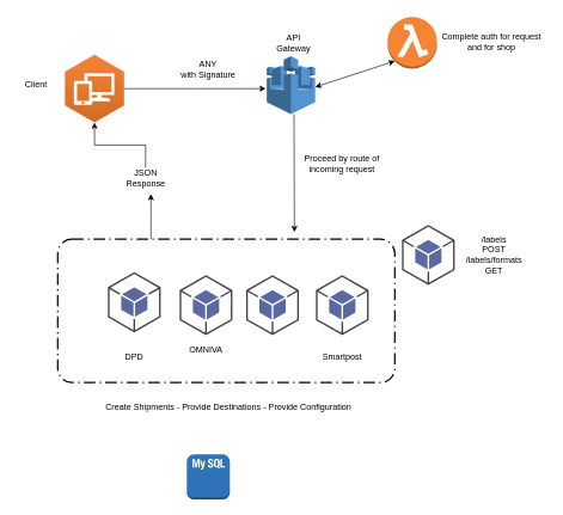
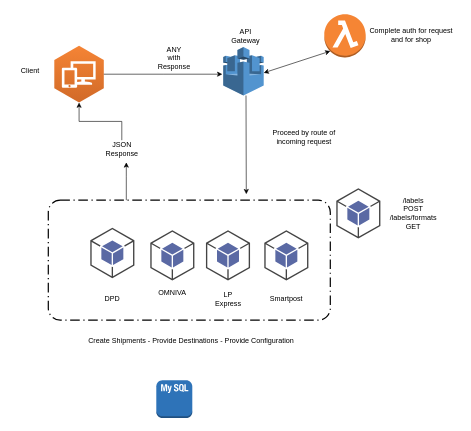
  <mxCell id="0" />
  <mxCell id="1" parent="0" />
  <mxCell id="2" style="edgeStyle=orthogonalEdgeStyle;rounded=0;orthogonalLoop=1;jettySize=auto;html=1;exitX=0.5;exitY=1;exitDx=0;exitDy=0;" parent="1" edge="1"><mxGeometry relative="1" as="geometry"><mxPoint x="170" y="263" as="sourcePoint" /><mxPoint x="170" y="263" as="targetPoint" /></mxGeometry></mxCell>
  <mxCell id="3" value="" style="outlineConnect=0;dashed=0;verticalLabelPosition=bottom;verticalAlign=top;align=center;html=1;shape=mxgraph.aws3.workspaces;fillColor=#D16A28;gradientColor=#F58435;gradientDirection=north;" parent="1" vertex="1"><mxGeometry x="90" y="75.75" width="82.5" height="94.5" as="geometry" /></mxCell>
  <mxCell id="4" style="edgeStyle=orthogonalEdgeStyle;rounded=0;orthogonalLoop=1;jettySize=auto;html=1;exitX=1;exitY=0.5;exitDx=0;exitDy=0;exitPerimeter=0;" parent="1" source="3" edge="1"><mxGeometry relative="1" as="geometry"><mxPoint x="370" y="123" as="targetPoint" /></mxGeometry></mxCell>
  <mxCell id="5" value="Client" style="text;html=1;strokeColor=none;fillColor=none;align=center;verticalAlign=middle;whiteSpace=wrap;rounded=0;" parent="1" vertex="1"><mxGeometry x="20" y="103" width="60" height="30" as="geometry" /></mxCell>
  <mxCell id="6" value="" style="outlineConnect=0;dashed=0;verticalLabelPosition=bottom;verticalAlign=top;align=center;html=1;shape=mxgraph.aws3.lambda_function;fillColor=#F58534;gradientColor=none;" parent="1" vertex="1"><mxGeometry x="540" y="23" width="69" height="72" as="geometry" /></mxCell>
  <mxCell id="7" value="" style="outlineConnect=0;dashed=0;verticalLabelPosition=bottom;verticalAlign=top;align=center;html=1;shape=mxgraph.aws3.android;fillColor=#5A69A4;gradientColor=none;" parent="1" vertex="1"><mxGeometry x="150" y="379" width="73.5" height="84" as="geometry" /></mxCell>
  <mxCell id="8" value="" style="outlineConnect=0;dashed=0;verticalLabelPosition=bottom;verticalAlign=top;align=center;html=1;shape=mxgraph.aws3.android;fillColor=#5A69A4;gradientColor=none;" parent="1" vertex="1"><mxGeometry x="250" y="383" width="73.5" height="84" as="geometry" /></mxCell>
  <mxCell id="9" value="" style="outlineConnect=0;dashed=0;verticalLabelPosition=bottom;verticalAlign=top;align=center;html=1;shape=mxgraph.aws3.android;fillColor=#5A69A4;gradientColor=none;" parent="1" vertex="1"><mxGeometry x="342.75" y="383" width="73.5" height="84" as="geometry" /></mxCell>
  <mxCell id="10" style="edgeStyle=orthogonalEdgeStyle;rounded=0;orthogonalLoop=1;jettySize=auto;html=1;exitX=0.5;exitY=0;exitDx=0;exitDy=0;" parent="1" source="11" target="3" edge="1"><mxGeometry relative="1" as="geometry" /></mxCell>
  <mxCell id="11" value="JSON Response" style="text;html=1;strokeColor=none;fillColor=none;align=center;verticalAlign=middle;whiteSpace=wrap;rounded=0;" parent="1" vertex="1"><mxGeometry x="172.5" y="233" width="60" height="30" as="geometry" /></mxCell>
- <mxCell id="12" value="ANY&lt;br&gt;with Signature" style="text;html=1;strokeColor=none;fillColor=none;align=center;verticalAlign=middle;whiteSpace=wrap;rounded=0;" parent="1" vertex="1"><mxGeometry x="250" y="75.75" width="80" height="40" as="geometry" /></mxCell>
+ <mxCell id="12" value="ANY&lt;br&gt;with Response" style="text;html=1;strokeColor=none;fillColor=none;align=center;verticalAlign=middle;whiteSpace=wrap;rounded=0;" parent="1" vertex="1"><mxGeometry x="250" y="75.75" width="80" height="40" as="geometry" /></mxCell>
  <mxCell id="13" value="" style="outlineConnect=0;dashed=0;verticalLabelPosition=bottom;verticalAlign=top;align=center;html=1;shape=mxgraph.aws3.android;fillColor=#5A69A4;gradientColor=none;" parent="1" vertex="1"><mxGeometry x="440" y="383" width="73.5" height="84" as="geometry" /></mxCell>
  <mxCell id="14" value="DPD" style="text;html=1;strokeColor=none;fillColor=none;align=center;verticalAlign=middle;whiteSpace=wrap;rounded=0;" parent="1" vertex="1"><mxGeometry x="156.75" y="483" width="60" height="30" as="geometry" /></mxCell>
  <mxCell id="15" value="OMNIVA" style="text;html=1;strokeColor=none;fillColor=none;align=center;verticalAlign=middle;whiteSpace=wrap;rounded=0;" parent="1" vertex="1"><mxGeometry x="256.75" y="473" width="60" height="30" as="geometry" /></mxCell>
+ <mxCell id="16" value="LP Express" style="text;html=1;strokeColor=none;fillColor=none;align=center;verticalAlign=middle;whiteSpace=wrap;rounded=0;" parent="1" vertex="1"><mxGeometry x="349.5" y="483" width="60" height="30" as="geometry" /></mxCell>
  <mxCell id="17" value="Smartpost" style="text;html=1;strokeColor=none;fillColor=none;align=center;verticalAlign=middle;whiteSpace=wrap;rounded=0;" parent="1" vertex="1"><mxGeometry x="446.75" y="483" width="60" height="30" as="geometry" /></mxCell>
  <mxCell id="18" value="" style="outlineConnect=0;dashed=0;verticalLabelPosition=bottom;verticalAlign=top;align=center;html=1;shape=mxgraph.aws3.mysql_db_instance_2;fillColor=#2E73B8;gradientColor=none;" parent="1" vertex="1"><mxGeometry x="260" y="633" width="60" height="63" as="geometry" /></mxCell>
  <mxCell id="19" value="" style="outlineConnect=0;dashed=0;verticalLabelPosition=bottom;verticalAlign=top;align=center;html=1;shape=mxgraph.aws3.aws_iot;fillColor=#5294CF;gradientColor=none;direction=east;" vertex="1" parent="1"><mxGeometry x="371.5" y="77.5" width="67.5" height="81" as="geometry" /></mxCell>
  <mxCell id="20" value="API Gateway" style="text;html=1;strokeColor=none;fillColor=none;align=center;verticalAlign=middle;whiteSpace=wrap;rounded=0;" vertex="1" parent="1"><mxGeometry x="379" y="44" width="60" height="30" as="geometry" /></mxCell>
  <mxCell id="21" value="" style="endArrow=classic;startArrow=classic;html=1;rounded=0;entryX=0.145;entryY=0.855;entryDx=0;entryDy=0;entryPerimeter=0;" edge="1" parent="1" target="6"><mxGeometry width="50" height="50" relative="1" as="geometry"><mxPoint x="439" y="120.75" as="sourcePoint" /><mxPoint x="489" y="70.75" as="targetPoint" /></mxGeometry></mxCell>
  <mxCell id="22" value="Complete auth for request and for shop" style="text;html=1;strokeColor=none;fillColor=none;align=center;verticalAlign=middle;whiteSpace=wrap;rounded=0;" vertex="1" parent="1"><mxGeometry x="607" y="20" width="156" height="75" as="geometry" /></mxCell>
- <mxCell id="23" value="Proceed by route of incoming request" style="text;html=1;strokeColor=none;fillColor=none;align=center;verticalAlign=middle;whiteSpace=wrap;rounded=0;" vertex="1" parent="1"><mxGeometry x="419.25" y="213" width="115" height="30" as="geometry" /></mxCell>
+ <mxCell id="23" value="Proceed by route of incoming request" style="text;html=1;strokeColor=none;fillColor=none;align=center;verticalAlign=middle;whiteSpace=wrap;rounded=0;" vertex="1" parent="1"><mxGeometry x="449.25" y="213" width="115" height="30" as="geometry" /></mxCell>
  <mxCell id="24" value="" style="outlineConnect=0;dashed=0;verticalLabelPosition=bottom;verticalAlign=top;align=center;html=1;shape=mxgraph.aws3.android;fillColor=#5A69A4;gradientColor=none;" vertex="1" parent="1"><mxGeometry x="560" y="313" width="73.5" height="84" as="geometry" /></mxCell>
  <mxCell id="25" value="/labels&lt;br&gt;POST&lt;br&gt;/labels/formats&lt;br&gt;GET" style="text;html=1;strokeColor=none;fillColor=none;align=center;verticalAlign=middle;whiteSpace=wrap;rounded=0;" vertex="1" parent="1"><mxGeometry x="637" y="306.5" width="103" height="97" as="geometry" /></mxCell>
  <mxCell id="26" value="" style="rounded=1;arcSize=10;dashed=1;fillColor=none;gradientColor=none;dashPattern=8 3 1 3;strokeWidth=2;" vertex="1" parent="1"><mxGeometry x="80" y="333" width="470" height="200" as="geometry" /></mxCell>
  <mxCell id="27" value="Create Shipments - Provide Destinations - Provide Configuration&amp;nbsp;" style="text;html=1;strokeColor=none;fillColor=none;align=center;verticalAlign=middle;whiteSpace=wrap;rounded=0;" vertex="1" parent="1"><mxGeometry x="90" y="543" width="460" height="50" as="geometry" /></mxCell>
  <mxCell id="28" value="" style="endArrow=classic;html=1;rounded=0;" edge="1" parent="1"><mxGeometry width="50" height="50" relative="1" as="geometry"><mxPoint x="409.5" y="158.5" as="sourcePoint" /><mxPoint x="410" y="323" as="targetPoint" /></mxGeometry></mxCell>
  <mxCell id="29" value="" style="endArrow=classic;html=1;rounded=0;entryX=0.625;entryY=1.233;entryDx=0;entryDy=0;entryPerimeter=0;" edge="1" parent="1" target="11"><mxGeometry width="50" height="50" relative="1" as="geometry"><mxPoint x="210" y="333" as="sourcePoint" /><mxPoint x="260" y="283" as="targetPoint" /><Array as="points"><mxPoint x="210" y="293" /></Array></mxGeometry></mxCell>
